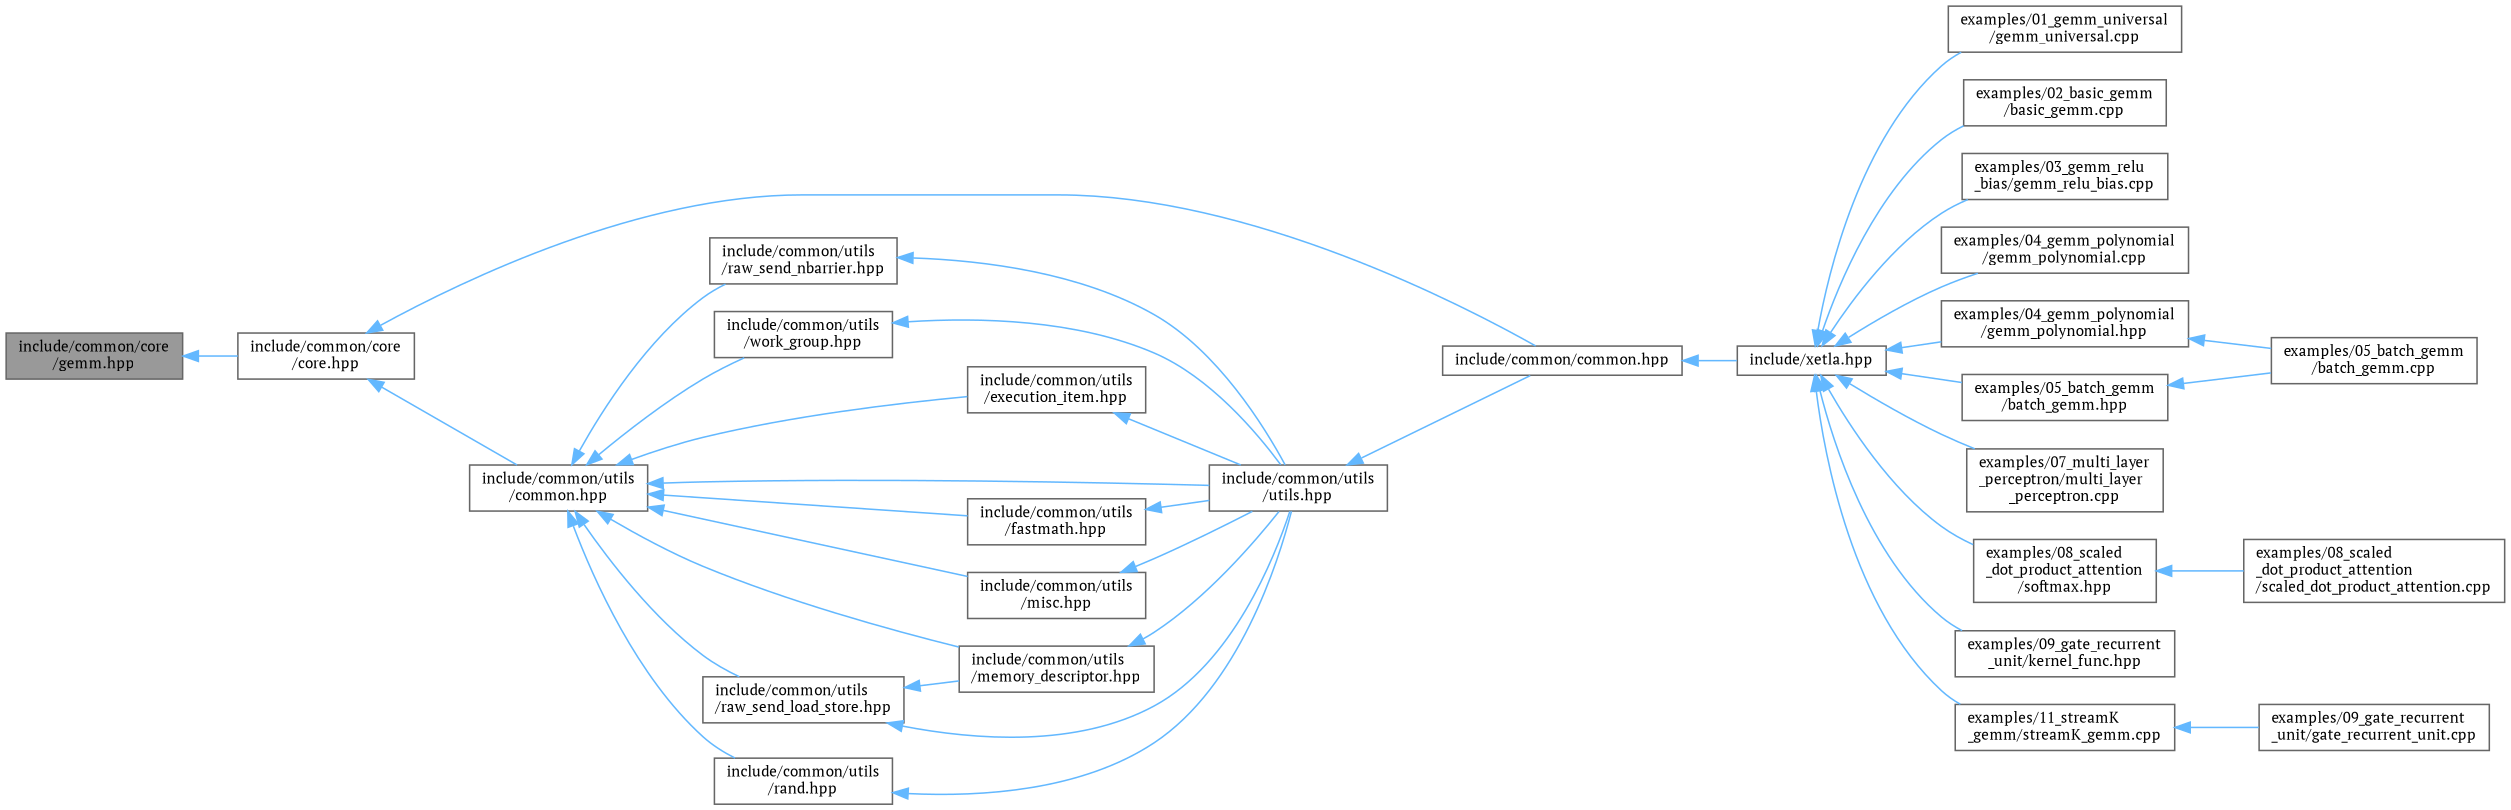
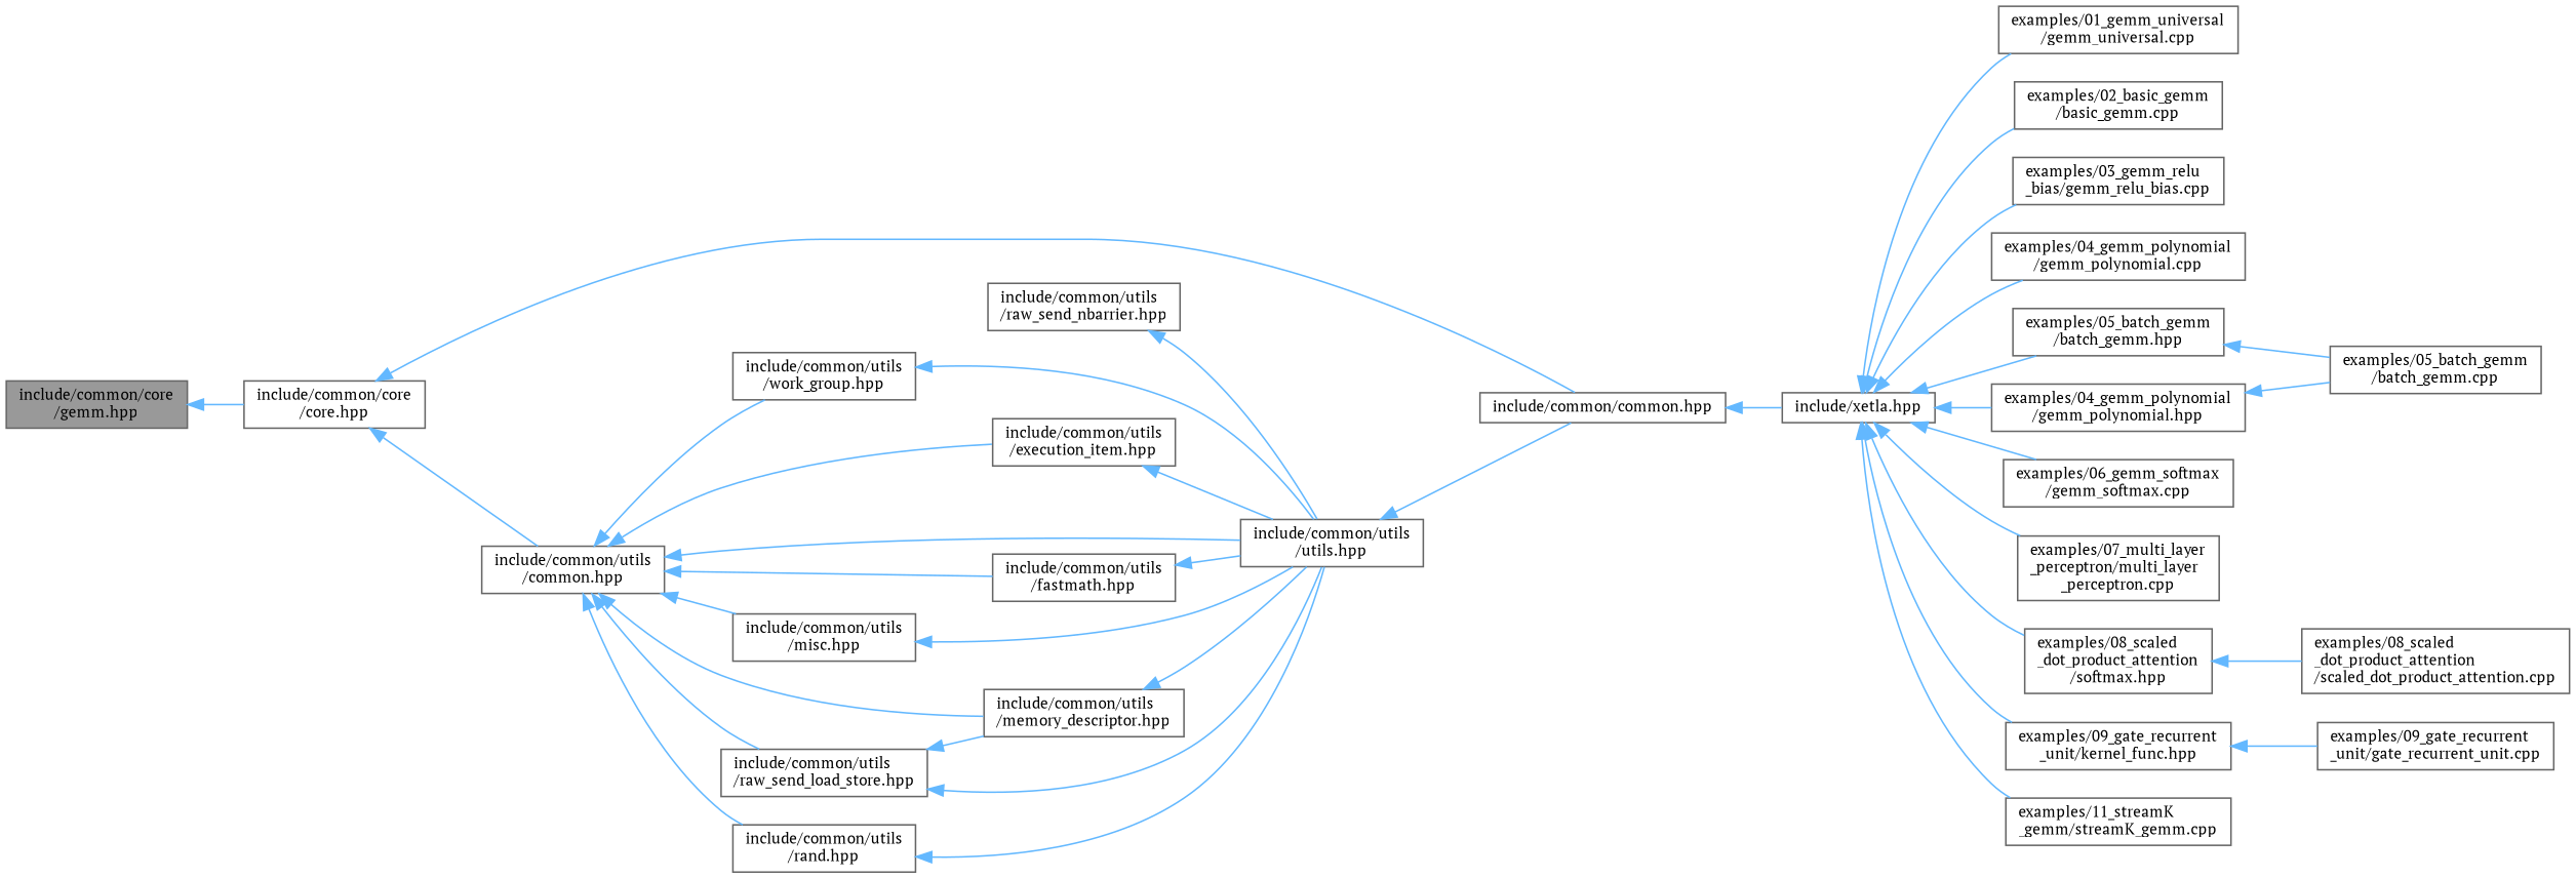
  digraph {
    fontname="PT Serif"
    rankdir=LR
    node [color=grey40 fillcolor=white fontname="PT Serif" fontsize=10 shape=box style=filled]
    edge [color=steelblue1 dir=back fontname="PT Serif" fontsize=10 labelfontname=Helvetica labelfontsize=10 style=solid]
    n1 [color=gray40 fillcolor=grey60 fontcolor=black height=0.2 label="include/common/core\l/gemm.hpp" width=0.4]
    n2 [height=0.2 label="include/common/core\l/core.hpp" width=0.4]
    n3 [height=0.2 label="include/common/common.hpp" width=0.4]
    n4 [height=0.2 label="include/common/utils\l/common.hpp" width=0.4]
    n5 [height=0.2 label="include/xetla.hpp" width=0.4]
    n6 [height=0.2 label="include/common/utils\l/execution_item.hpp" width=0.4]
    n7 [height=0.2 label="include/common/utils\l/utils.hpp" width=0.4]
    n8 [height=0.2 label="include/common/utils\l/fastmath.hpp" width=0.4]
    n9 [height=0.2 label="include/common/utils\l/memory_descriptor.hpp" width=0.4]
    n10 [height=0.2 label="include/common/utils\l/misc.hpp" width=0.4]
    n11 [height=0.2 label="include/common/utils\l/rand.hpp" width=0.4]
    n12 [height=0.2 label="include/common/utils\l/raw_send_load_store.hpp" width=0.4]
    n13 [height=0.2 label="include/common/utils\l/raw_send_nbarrier.hpp" width=0.4]
    n14 [height=0.2 label="include/common/utils\l/work_group.hpp" width=0.4]
    n15 [height=0.2 label="examples/01_gemm_universal\l/gemm_universal.cpp" width=0.4]
    n16 [height=0.2 label="examples/02_basic_gemm\l/basic_gemm.cpp" width=0.4]
    n17 [height=0.2 label="examples/03_gemm_relu\l_bias/gemm_relu_bias.cpp" width=0.4]
    n18 [height=0.2 label="examples/04_gemm_polynomial\l/gemm_polynomial.cpp" width=0.4]
    n19 [height=0.2 label="examples/04_gemm_polynomial\l/gemm_polynomial.hpp" width=0.4]
    n20 [height=0.2 label="examples/05_batch_gemm\l/batch_gemm.hpp" width=0.4]
+   n21 [height=0.2 label="examples/06_gemm_softmax\l/gemm_softmax.cpp" width=0.4]
    n22 [height=0.2 label="examples/07_multi_layer\l_perceptron/multi_layer\l_perceptron.cpp" width=0.4]
    n23 [height=0.2 label="examples/08_scaled\l_dot_product_attention\l/softmax.hpp" width=0.4]
    n24 [height=0.2 label="examples/09_gate_recurrent\l_unit/kernel_func.hpp" width=0.4]
    n25 [height=0.2 label="examples/11_streamK\l_gemm/streamK_gemm.cpp" width=0.4]
    n26 [height=0.2 label="examples/05_batch_gemm\l/batch_gemm.cpp" width=0.4]
    n27 [height=0.2 label="examples/08_scaled\l_dot_product_attention\l/scaled_dot_product_attention.cpp" width=0.4]
    n28 [height=0.2 label="examples/09_gate_recurrent\l_unit/gate_recurrent_unit.cpp" width=0.4]
    n1 -> n2
    n2 -> n3
    n2 -> n4
    n3 -> n5
    n4 -> n6
    n4 -> n7
    n4 -> n8
    n4 -> n9
    n4 -> n10
    n4 -> n11
    n4 -> n12
-   n4 -> n13
    n4 -> n14
    n5 -> n15
    n5 -> n16
    n5 -> n17
    n5 -> n18
    n5 -> n19
    n5 -> n20
+   n5 -> n21
    n5 -> n22
    n5 -> n23
    n5 -> n24
    n5 -> n25
    n6 -> n7
    n7 -> n3
    n8 -> n7
    n9 -> n7
    n10 -> n7
    n11 -> n7
    n12 -> n7
    n12 -> n9
    n13 -> n7
    n14 -> n7
    n19 -> n26
    n20 -> n26
    n23 -> n27
-   n25 -> n28
+   n24 -> n28
  }
